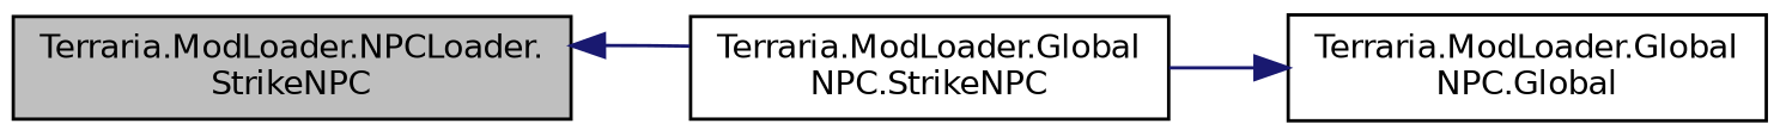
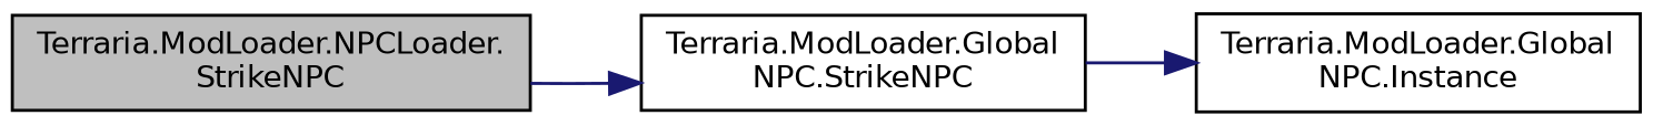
  digraph {
    rankdir=LR
    node [color=black fillcolor=white fontname=Helvetica fontsize=10 shape=record style=filled]
    edge [color=midnightblue fontname=Helvetica fontsize=10 labelfontname=Helvetica labelfontsize=10 style=solid]
    n1 [fillcolor=grey75 fontcolor=black height=0.2 label="Terraria.ModLoader.NPCLoader.\lStrikeNPC" width=0.4]
    n2 [height=0.2 label="Terraria.ModLoader.Global\lNPC.StrikeNPC" width=0.4]
-   n3 [height=0.2 label="Terraria.ModLoader.Global\lNPC.Global" width=0.4]
-   n2 -> n1
+   n3 [height=0.2 label="Terraria.ModLoader.Global\lNPC.Instance" width=0.4]
+   n1 -> n2
    n2 -> n3
  }
